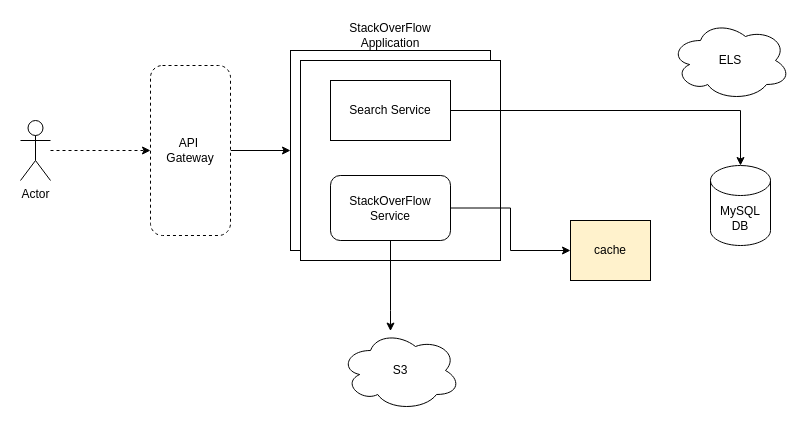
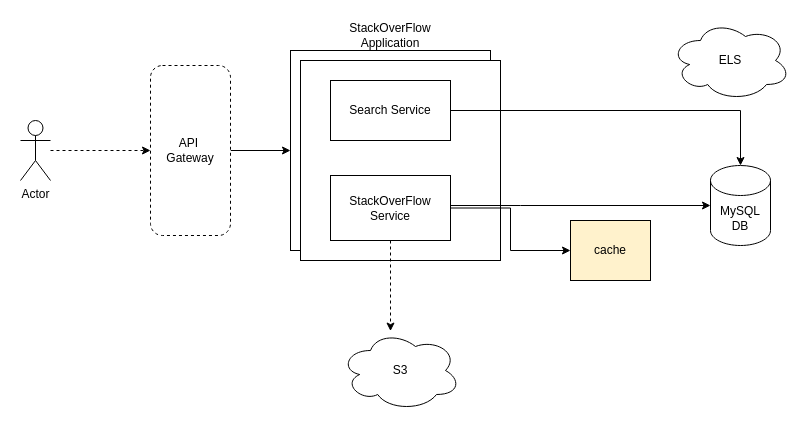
  <mxCell id="0" />
  <mxCell id="1" parent="0" />
  <mxCell id="2" value="" style="edgeStyle=orthogonalEdgeStyle;rounded=0;orthogonalLoop=1;jettySize=auto;html=1;dashed=1;" parent="1" source="3" target="5" edge="1"><mxGeometry relative="1" as="geometry" /></mxCell>
  <mxCell id="3" value="Actor" style="shape=umlActor;verticalLabelPosition=bottom;verticalAlign=top;html=1;outlineConnect=0;" parent="1" vertex="1"><mxGeometry x="20" y="120" width="30" height="60" as="geometry" /></mxCell>
  <mxCell id="4" value="" style="edgeStyle=orthogonalEdgeStyle;rounded=0;orthogonalLoop=1;jettySize=auto;html=1;entryX=0;entryY=0.5;entryDx=0;entryDy=0;" parent="1" source="5" target="7" edge="1"><mxGeometry relative="1" as="geometry" /></mxCell>
  <mxCell id="5" value="API&amp;nbsp;&lt;br&gt;Gateway" style="rounded=1;whiteSpace=wrap;html=1;dashed=1;" parent="1" vertex="1"><mxGeometry x="150" y="65" width="80" height="170" as="geometry" /></mxCell>
  <mxCell id="6" value="StackOverFlow Application" style="text;html=1;align=center;verticalAlign=middle;whiteSpace=wrap;rounded=0;" parent="1" vertex="1"><mxGeometry x="360" y="20" width="60" height="30" as="geometry" /></mxCell>
  <mxCell id="7" value="" style="whiteSpace=wrap;html=1;aspect=fixed;" parent="1" vertex="1"><mxGeometry x="290" y="50" width="200" height="200" as="geometry" /></mxCell>
  <mxCell id="8" value="ELS" style="ellipse;shape=cloud;whiteSpace=wrap;html=1;" parent="1" vertex="1"><mxGeometry x="670" y="20" width="120" height="80" as="geometry" /></mxCell>
  <mxCell id="9" value="" style="whiteSpace=wrap;html=1;aspect=fixed;" parent="1" vertex="1"><mxGeometry x="300" y="60" width="200" height="200" as="geometry" /></mxCell>
  <mxCell id="10" value="MySQL&lt;br&gt;DB" style="shape=cylinder3;whiteSpace=wrap;html=1;boundedLbl=1;backgroundOutline=1;size=15;" parent="1" vertex="1"><mxGeometry x="710" y="165" width="60" height="80" as="geometry" /></mxCell>
+ <mxCell id="11" value="" style="edgeStyle=orthogonalEdgeStyle;rounded=0;orthogonalLoop=1;jettySize=auto;html=1;entryX=0;entryY=0.5;entryDx=0;entryDy=0;entryPerimeter=0;" edge="1" parent="1" source="14" target="10"><mxGeometry relative="1" as="geometry"><mxPoint x="550" y="205" as="targetPoint" /><Array as="points"><mxPoint x="520" y="205" /><mxPoint x="520" y="205" /></Array></mxGeometry></mxCell>
  <mxCell id="12" value="" style="edgeStyle=orthogonalEdgeStyle;rounded=0;orthogonalLoop=1;jettySize=auto;html=1;entryX=0;entryY=0.5;entryDx=0;entryDy=0;" edge="1" parent="1" source="14" target="18"><mxGeometry relative="1" as="geometry" /></mxCell>
- <mxCell id="13" value="" style="edgeStyle=orthogonalEdgeStyle;rounded=0;orthogonalLoop=1;jettySize=auto;html=1;" edge="1" parent="1" source="14" target="17"><mxGeometry relative="1" as="geometry"><Array as="points"><mxPoint x="390" y="310" /><mxPoint x="390" y="310" /></Array></mxGeometry></mxCell>
- <mxCell id="14" value="StackOverFlow Service" style="whiteSpace=wrap;html=1;rounded=1;" parent="1" vertex="1"><mxGeometry x="330" y="175" width="120" height="65" as="geometry" /></mxCell>
+ <mxCell id="13" value="" style="edgeStyle=orthogonalEdgeStyle;rounded=0;orthogonalLoop=1;jettySize=auto;html=1;dashed=1;" edge="1" parent="1" source="14" target="17"><mxGeometry relative="1" as="geometry"><Array as="points"><mxPoint x="390" y="310" /><mxPoint x="390" y="310" /></Array></mxGeometry></mxCell>
+ <mxCell id="14" value="StackOverFlow Service" style="rounded=0;whiteSpace=wrap;html=1;" parent="1" vertex="1"><mxGeometry x="330" y="175" width="120" height="65" as="geometry" /></mxCell>
  <mxCell id="15" value="Search Service" style="rounded=0;whiteSpace=wrap;html=1;" parent="1" vertex="1"><mxGeometry x="330" y="80" width="120" height="60" as="geometry" /></mxCell>
  <mxCell id="16" style="edgeStyle=orthogonalEdgeStyle;rounded=0;orthogonalLoop=1;jettySize=auto;html=1;" parent="1" source="15" target="10" edge="1"><mxGeometry relative="1" as="geometry" /></mxCell>
  <mxCell id="17" value="S3" style="ellipse;shape=cloud;whiteSpace=wrap;html=1;" parent="1" vertex="1"><mxGeometry x="340" y="330" width="120" height="80" as="geometry" /></mxCell>
  <mxCell id="18" value="cache" style="rounded=0;whiteSpace=wrap;html=1;fillColor=#fff2cc;" vertex="1" parent="1"><mxGeometry x="570" y="220" width="80" height="60" as="geometry" /></mxCell>
